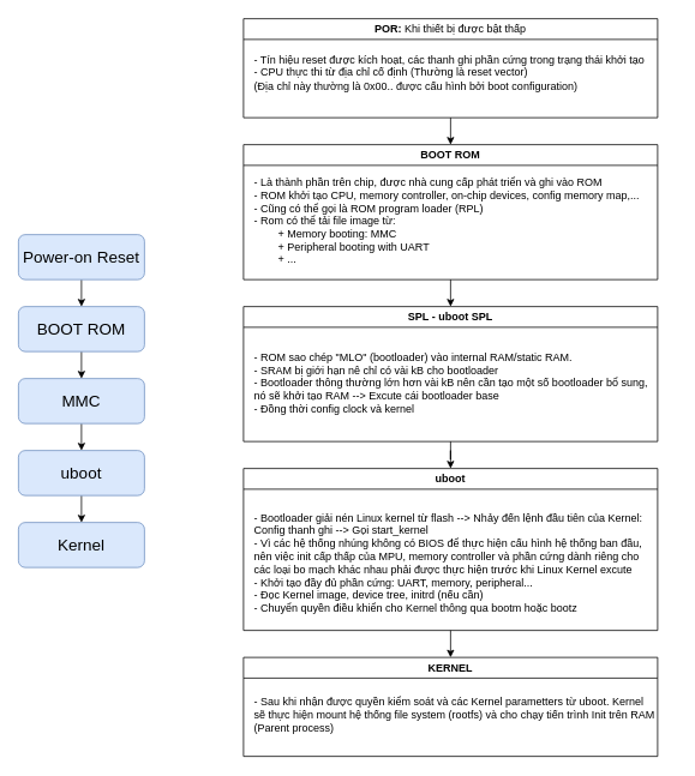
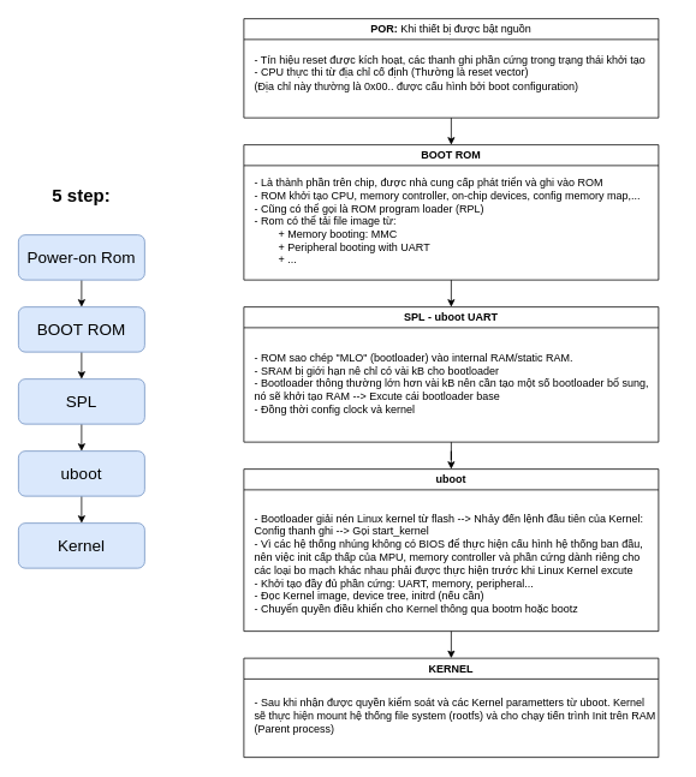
  <mxCell id="0" />
  <mxCell id="1" parent="0" />
  <mxCell id="2" style="edgeStyle=orthogonalEdgeStyle;rounded=0;orthogonalLoop=1;jettySize=auto;html=1;exitX=0.5;exitY=1;exitDx=0;exitDy=0;entryX=0.5;entryY=0;entryDx=0;entryDy=0;" edge="1" parent="1" source="3" target="5"><mxGeometry relative="1" as="geometry" /></mxCell>
- <mxCell id="3" value="Power-on Reset" style="rounded=1;whiteSpace=wrap;html=1;fontSize=18;fillColor=#dae8fc;strokeColor=#6c8ebf;fontStyle=0" vertex="1" parent="1"><mxGeometry x="20" y="260" width="140" height="50" as="geometry" /></mxCell>
+ <mxCell id="3" value="Power-on Rom" style="rounded=1;whiteSpace=wrap;html=1;fontSize=18;fillColor=#dae8fc;strokeColor=#6c8ebf;fontStyle=0" vertex="1" parent="1"><mxGeometry x="20" y="260" width="140" height="50" as="geometry" /></mxCell>
  <mxCell id="4" style="edgeStyle=orthogonalEdgeStyle;rounded=0;orthogonalLoop=1;jettySize=auto;html=1;exitX=0.5;exitY=1;exitDx=0;exitDy=0;entryX=0.5;entryY=0;entryDx=0;entryDy=0;" edge="1" parent="1" source="5" target="7"><mxGeometry relative="1" as="geometry" /></mxCell>
  <mxCell id="5" value="BOOT ROM" style="rounded=1;whiteSpace=wrap;html=1;fontSize=18;fillColor=#dae8fc;strokeColor=#6c8ebf;fontStyle=0" vertex="1" parent="1"><mxGeometry x="20" y="340" width="140" height="50" as="geometry" /></mxCell>
  <mxCell id="6" style="edgeStyle=orthogonalEdgeStyle;rounded=0;orthogonalLoop=1;jettySize=auto;html=1;exitX=0.5;exitY=1;exitDx=0;exitDy=0;entryX=0.5;entryY=0;entryDx=0;entryDy=0;" edge="1" parent="1" source="7" target="9"><mxGeometry relative="1" as="geometry" /></mxCell>
- <mxCell id="7" value="MMC" style="rounded=1;whiteSpace=wrap;html=1;fontSize=18;fillColor=#dae8fc;strokeColor=#6c8ebf;fontStyle=0" vertex="1" parent="1"><mxGeometry x="20" y="420" width="140" height="50" as="geometry" /></mxCell>
+ <mxCell id="7" value="SPL" style="rounded=1;whiteSpace=wrap;html=1;fontSize=18;fillColor=#dae8fc;strokeColor=#6c8ebf;fontStyle=0" vertex="1" parent="1"><mxGeometry x="20" y="420" width="140" height="50" as="geometry" /></mxCell>
  <mxCell id="8" style="edgeStyle=orthogonalEdgeStyle;rounded=0;orthogonalLoop=1;jettySize=auto;html=1;exitX=0.5;exitY=1;exitDx=0;exitDy=0;entryX=0.5;entryY=0;entryDx=0;entryDy=0;" edge="1" parent="1" source="9" target="10"><mxGeometry relative="1" as="geometry" /></mxCell>
  <mxCell id="9" value="uboot" style="rounded=1;whiteSpace=wrap;html=1;fontSize=18;fillColor=#dae8fc;strokeColor=#6c8ebf;fontStyle=0" vertex="1" parent="1"><mxGeometry x="20" y="500" width="140" height="50" as="geometry" /></mxCell>
  <mxCell id="10" value="Kernel" style="rounded=1;whiteSpace=wrap;html=1;fontSize=18;fillColor=#dae8fc;strokeColor=#6c8ebf;fontStyle=0" vertex="1" parent="1"><mxGeometry x="20" y="580" width="140" height="50" as="geometry" /></mxCell>
+ <mxCell id="11" value="&lt;b&gt;&lt;font style=&quot;font-size: 20px;&quot;&gt;5 step:&lt;/font&gt;&lt;/b&gt;" style="text;html=1;align=center;verticalAlign=middle;whiteSpace=wrap;rounded=0;" vertex="1" parent="1"><mxGeometry x="40" y="200" width="100" height="30" as="geometry" /></mxCell>
  <mxCell id="12" style="edgeStyle=orthogonalEdgeStyle;rounded=0;orthogonalLoop=1;jettySize=auto;html=1;exitX=0.5;exitY=1;exitDx=0;exitDy=0;entryX=0.5;entryY=0;entryDx=0;entryDy=0;" edge="1" parent="1" source="13" target="16"><mxGeometry relative="1" as="geometry" /></mxCell>
- <mxCell id="13" value="POR: &lt;span style=&quot;font-weight: normal;&quot;&gt;Khi thiết bị được bật thấp&lt;/span&gt;" style="swimlane;whiteSpace=wrap;html=1;" vertex="1" parent="1"><mxGeometry x="270" y="20" width="460" height="110" as="geometry"><mxRectangle x="320" y="20" width="220" height="30" as="alternateBounds" /></mxGeometry></mxCell>
+ <mxCell id="13" value="POR: &lt;span style=&quot;font-weight: normal;&quot;&gt;Khi thiết bị được bật nguồn&lt;/span&gt;" style="swimlane;whiteSpace=wrap;html=1;" vertex="1" parent="1"><mxGeometry x="270" y="20" width="460" height="110" as="geometry"><mxRectangle x="320" y="20" width="220" height="30" as="alternateBounds" /></mxGeometry></mxCell>
  <mxCell id="14" value="- Tín hiệu reset được kích hoạt, các thanh ghi phần cứng trong trạng thái khởi tạo&lt;div&gt;- CPU thực thi từ địa chỉ cố định (Thường là reset vector)&amp;nbsp;&lt;/div&gt;&lt;div&gt;(Địa chỉ này thường là 0x00.. được cấu hình bởi boot configuration)&lt;/div&gt;" style="text;html=1;align=left;verticalAlign=middle;resizable=0;points=[];autosize=1;strokeColor=none;fillColor=none;" vertex="1" parent="13"><mxGeometry x="10" y="30" width="460" height="60" as="geometry" /></mxCell>
  <mxCell id="15" style="edgeStyle=orthogonalEdgeStyle;rounded=0;orthogonalLoop=1;jettySize=auto;html=1;exitX=0.5;exitY=1;exitDx=0;exitDy=0;entryX=0.5;entryY=0;entryDx=0;entryDy=0;" edge="1" parent="1" source="16" target="19"><mxGeometry relative="1" as="geometry" /></mxCell>
  <mxCell id="16" value="BOOT ROM" style="swimlane;whiteSpace=wrap;html=1;" vertex="1" parent="1"><mxGeometry x="270" y="160" width="460" height="150" as="geometry"><mxRectangle x="320" y="160" width="220" height="30" as="alternateBounds" /></mxGeometry></mxCell>
  <mxCell id="17" value="- Là thành phần trên chip, được nhà cung cấp phát triển và ghi vào ROM&lt;div&gt;- ROM khởi tạo CPU, memory controller, on-chip devices, config memory map,...&lt;/div&gt;&lt;div&gt;- Cũng có thể gọi là ROM program loader (RPL)&lt;/div&gt;&lt;div&gt;- Rom có thể tải file image từ:&lt;/div&gt;&lt;div&gt;&lt;span style=&quot;white-space: pre;&quot;&gt;&#09;&lt;/span&gt;+ Memory booting: MMC&lt;br&gt;&lt;/div&gt;&lt;div&gt;&lt;span style=&quot;white-space: pre;&quot;&gt;&#09;&lt;/span&gt;+ Peripheral booting with UART&lt;br&gt;&lt;/div&gt;&lt;div&gt;&lt;span style=&quot;white-space: pre;&quot;&gt;&#09;&lt;/span&gt;+ ...&lt;br&gt;&lt;/div&gt;" style="text;html=1;align=left;verticalAlign=middle;resizable=0;points=[];autosize=1;strokeColor=none;fillColor=none;" vertex="1" parent="16"><mxGeometry x="10" y="30" width="450" height="110" as="geometry" /></mxCell>
  <mxCell id="18" style="edgeStyle=orthogonalEdgeStyle;rounded=0;orthogonalLoop=1;jettySize=auto;html=1;exitX=0.5;exitY=1;exitDx=0;exitDy=0;" edge="1" parent="1" source="19" target="22"><mxGeometry relative="1" as="geometry" /></mxCell>
- <mxCell id="19" value="SPL - uboot SPL" style="swimlane;whiteSpace=wrap;html=1;" vertex="1" parent="1"><mxGeometry x="270" y="340" width="460" height="150" as="geometry"><mxRectangle x="320" y="340" width="220" height="30" as="alternateBounds" /></mxGeometry></mxCell>
+ <mxCell id="19" value="SPL - uboot UART" style="swimlane;whiteSpace=wrap;html=1;" vertex="1" parent="1"><mxGeometry x="270" y="340" width="460" height="150" as="geometry"><mxRectangle x="320" y="340" width="220" height="30" as="alternateBounds" /></mxGeometry></mxCell>
  <mxCell id="20" value="&lt;div&gt;- ROM sao chép &quot;MLO&quot; (bootloader) vào internal RAM/static RAM.&lt;/div&gt;&lt;div&gt;- SRAM bị giới hạn nê chỉ có vài kB cho bootloader&lt;/div&gt;&lt;div&gt;- Bootloader thông thường lớn hơn vài kB nên cần tạo một số bootloader bổ sung,&amp;nbsp;&lt;/div&gt;&lt;div&gt;nó sẽ khởi tạo RAM --&amp;gt; Excute cái bootloader base&lt;/div&gt;&lt;div&gt;- Đồng thời config clock và kernel&lt;/div&gt;" style="text;html=1;align=left;verticalAlign=middle;resizable=0;points=[];autosize=1;strokeColor=none;fillColor=none;" vertex="1" parent="19"><mxGeometry x="10" y="40" width="460" height="90" as="geometry" /></mxCell>
  <mxCell id="21" style="edgeStyle=orthogonalEdgeStyle;rounded=0;orthogonalLoop=1;jettySize=auto;html=1;exitX=0.5;exitY=1;exitDx=0;exitDy=0;entryX=0.5;entryY=0;entryDx=0;entryDy=0;" edge="1" parent="1" source="22" target="24"><mxGeometry relative="1" as="geometry" /></mxCell>
  <mxCell id="22" value="uboot" style="swimlane;whiteSpace=wrap;html=1;" vertex="1" parent="1"><mxGeometry x="270" y="520" width="460" height="180" as="geometry"><mxRectangle x="290" y="100" width="220" height="30" as="alternateBounds" /></mxGeometry></mxCell>
  <mxCell id="23" value="- Bootloader giải nén Linux kernel từ flash --&amp;gt; Nhảy đến lệnh đầu tiên của Kernel:&amp;nbsp;&lt;div&gt;Config thanh ghi --&amp;gt; Gọi start_kernel&lt;/div&gt;&lt;div&gt;- Vì các hệ thống nhúng không có BIOS để thực hiện cấu hình hệ thống ban đầu,&amp;nbsp;&lt;/div&gt;&lt;div&gt;nên việc init cấp thấp của MPU, memory controller và phần cứng dành riêng cho&amp;nbsp;&lt;/div&gt;&lt;div&gt;các loại bo mạch khác nhau phải được thực hiện trước khi Linux Kernel excute&lt;/div&gt;&lt;div&gt;- Khởi tạo đầy đủ phần cứng: UART, memory, peripheral...&lt;/div&gt;&lt;div&gt;- Đọc Kernel image, device tree, initrd (nếu cần)&lt;/div&gt;&lt;div&gt;- Chuyển quyền điều khiển cho Kernel thông qua bootm hoặc bootz&lt;/div&gt;" style="text;html=1;align=left;verticalAlign=middle;resizable=0;points=[];autosize=1;strokeColor=none;fillColor=none;" vertex="1" parent="22"><mxGeometry x="10" y="40" width="460" height="130" as="geometry" /></mxCell>
  <mxCell id="24" value="KERNEL" style="swimlane;whiteSpace=wrap;html=1;" vertex="1" parent="1"><mxGeometry x="270" y="730" width="460" height="110" as="geometry"><mxRectangle x="290" y="100" width="220" height="30" as="alternateBounds" /></mxGeometry></mxCell>
  <mxCell id="25" value="- Sau khi nhận được quyền kiểm soát và các Kernel parametters từ uboot. Kernel&lt;div&gt;sẽ thực hiện mount hệ thống file system (rootfs) và cho chạy tiến trình Init trên RAM&amp;nbsp;&lt;/div&gt;&lt;div&gt;(Parent process)&lt;/div&gt;" style="text;html=1;align=left;verticalAlign=middle;resizable=0;points=[];autosize=1;strokeColor=none;fillColor=none;" vertex="1" parent="24"><mxGeometry x="10" y="34" width="470" height="60" as="geometry" /></mxCell>
